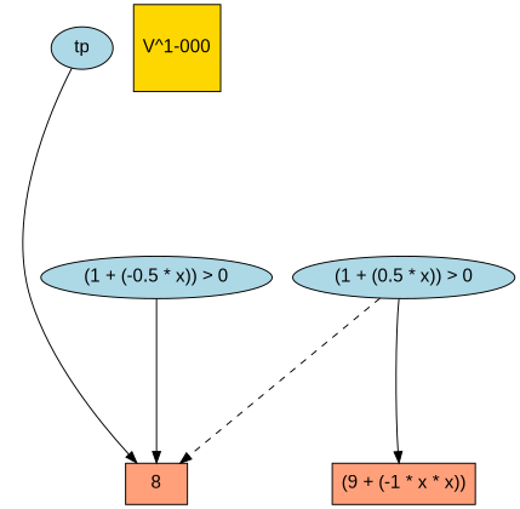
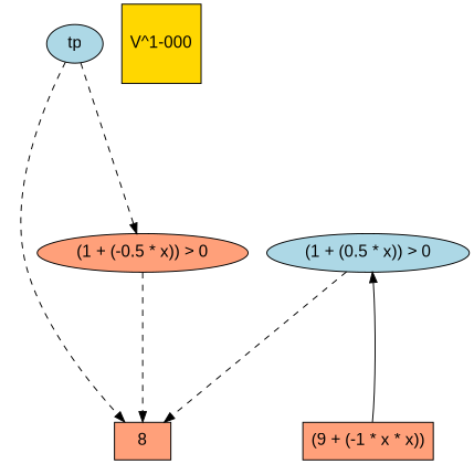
  digraph {
    fontname="Liberation Sans"
    fontsize=16
    ranksep=2.00
    node [color=black fillcolor=lightblue fontname="Liberation Sans" fontsize=16 shape=ellipse style=filled]
    edge [color=black fontname="Liberation Sans" style=dashed]
    n1 [fillcolor=lightsalmon label=8 shape=box]
    n2 [label=tp]
-   n3 [label="(1 + (-0.5 * x)) > 0"]
+   n3 [fillcolor=lightsalmon label="(1 + (-0.5 * x)) > 0"]
    n4 [label="(1 + (0.5 * x)) > 0"]
    n5 [fillcolor=lightsalmon label="(9 + (-1 * x * x))" shape=box]
    n6 [fillcolor=gold1 label="V^1-000" shape=square]
-   n2 -> n1 [style=solid]
-   n3 -> n1 [style=solid]
+   n2 -> n1
+   n2 -> n3
+   n3 -> n1
    n4 -> n1
-   n4 -> n5 [style=solid]
+   n5 -> n4 [style=solid]
  }
